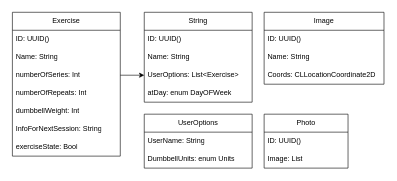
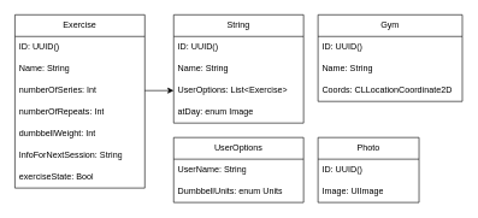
  <mxCell id="0" />
  <mxCell id="1" parent="0" />
  <mxCell id="2" value="Exercise" style="swimlane;fontStyle=0;childLayout=stackLayout;horizontal=1;startSize=30;horizontalStack=0;resizeParent=1;resizeParentMax=0;resizeLast=0;collapsible=1;marginBottom=0;whiteSpace=wrap;html=1;" vertex="1" parent="1"><mxGeometry x="20" y="20" width="180" height="240" as="geometry" /></mxCell>
  <mxCell id="3" value="ID: UUID()" style="text;strokeColor=none;fillColor=none;align=left;verticalAlign=middle;spacingLeft=4;spacingRight=4;overflow=hidden;points=[[0,0.5],[1,0.5]];portConstraint=eastwest;rotatable=0;whiteSpace=wrap;html=1;" vertex="1" parent="2"><mxGeometry y="30" width="180" height="30" as="geometry" /></mxCell>
  <mxCell id="4" value="Name: String" style="text;strokeColor=none;fillColor=none;align=left;verticalAlign=middle;spacingLeft=4;spacingRight=4;overflow=hidden;points=[[0,0.5],[1,0.5]];portConstraint=eastwest;rotatable=0;whiteSpace=wrap;html=1;" vertex="1" parent="2"><mxGeometry y="60" width="180" height="30" as="geometry" /></mxCell>
  <mxCell id="5" value="numberOfSeries: Int" style="text;strokeColor=none;fillColor=none;align=left;verticalAlign=middle;spacingLeft=4;spacingRight=4;overflow=hidden;points=[[0,0.5],[1,0.5]];portConstraint=eastwest;rotatable=0;whiteSpace=wrap;html=1;" vertex="1" parent="2"><mxGeometry y="90" width="180" height="30" as="geometry" /></mxCell>
  <mxCell id="6" value="numberOfRepeats: Int" style="text;strokeColor=none;fillColor=none;align=left;verticalAlign=middle;spacingLeft=4;spacingRight=4;overflow=hidden;points=[[0,0.5],[1,0.5]];portConstraint=eastwest;rotatable=0;whiteSpace=wrap;html=1;" vertex="1" parent="2"><mxGeometry y="120" width="180" height="30" as="geometry" /></mxCell>
  <mxCell id="7" value="dumbbellWeight: Int" style="text;strokeColor=none;fillColor=none;align=left;verticalAlign=middle;spacingLeft=4;spacingRight=4;overflow=hidden;points=[[0,0.5],[1,0.5]];portConstraint=eastwest;rotatable=0;whiteSpace=wrap;html=1;" vertex="1" parent="2"><mxGeometry y="150" width="180" height="30" as="geometry" /></mxCell>
  <mxCell id="8" value="InfoForNextSession: String" style="text;strokeColor=none;fillColor=none;align=left;verticalAlign=middle;spacingLeft=4;spacingRight=4;overflow=hidden;points=[[0,0.5],[1,0.5]];portConstraint=eastwest;rotatable=0;whiteSpace=wrap;html=1;" vertex="1" parent="2"><mxGeometry y="180" width="180" height="30" as="geometry" /></mxCell>
  <mxCell id="9" value="exerciseState: Bool" style="text;strokeColor=none;fillColor=none;align=left;verticalAlign=middle;spacingLeft=4;spacingRight=4;overflow=hidden;points=[[0,0.5],[1,0.5]];portConstraint=eastwest;rotatable=0;whiteSpace=wrap;html=1;" vertex="1" parent="2"><mxGeometry y="210" width="180" height="30" as="geometry" /></mxCell>
  <mxCell id="10" value="String" style="swimlane;fontStyle=0;childLayout=stackLayout;horizontal=1;startSize=30;horizontalStack=0;resizeParent=1;resizeParentMax=0;resizeLast=0;collapsible=1;marginBottom=0;whiteSpace=wrap;html=1;" vertex="1" parent="1"><mxGeometry x="240" y="20" width="180" height="150" as="geometry" /></mxCell>
  <mxCell id="11" value="ID: UUID()" style="text;strokeColor=none;fillColor=none;align=left;verticalAlign=middle;spacingLeft=4;spacingRight=4;overflow=hidden;points=[[0,0.5],[1,0.5]];portConstraint=eastwest;rotatable=0;whiteSpace=wrap;html=1;" vertex="1" parent="10"><mxGeometry y="30" width="180" height="30" as="geometry" /></mxCell>
  <mxCell id="12" value="Name: String" style="text;strokeColor=none;fillColor=none;align=left;verticalAlign=middle;spacingLeft=4;spacingRight=4;overflow=hidden;points=[[0,0.5],[1,0.5]];portConstraint=eastwest;rotatable=0;whiteSpace=wrap;html=1;" vertex="1" parent="10"><mxGeometry y="60" width="180" height="30" as="geometry" /></mxCell>
  <mxCell id="13" value="UserOptions: List&amp;lt;Exercise&amp;gt;" style="text;strokeColor=none;fillColor=none;align=left;verticalAlign=middle;spacingLeft=4;spacingRight=4;overflow=hidden;points=[[0,0.5],[1,0.5]];portConstraint=eastwest;rotatable=0;whiteSpace=wrap;html=1;" vertex="1" parent="10"><mxGeometry y="90" width="180" height="30" as="geometry" /></mxCell>
- <mxCell id="14" value="atDay: enum DayOFWeek" style="text;strokeColor=none;fillColor=none;align=left;verticalAlign=middle;spacingLeft=4;spacingRight=4;overflow=hidden;points=[[0,0.5],[1,0.5]];portConstraint=eastwest;rotatable=0;whiteSpace=wrap;html=1;" vertex="1" parent="10"><mxGeometry y="120" width="180" height="30" as="geometry" /></mxCell>
- <mxCell id="15" value="Image" style="swimlane;fontStyle=0;childLayout=stackLayout;horizontal=1;startSize=30;horizontalStack=0;resizeParent=1;resizeParentMax=0;resizeLast=0;collapsible=1;marginBottom=0;whiteSpace=wrap;html=1;" vertex="1" parent="1"><mxGeometry x="440" y="20" width="200" height="120" as="geometry" /></mxCell>
+ <mxCell id="14" value="atDay: enum Image" style="text;strokeColor=none;fillColor=none;align=left;verticalAlign=middle;spacingLeft=4;spacingRight=4;overflow=hidden;points=[[0,0.5],[1,0.5]];portConstraint=eastwest;rotatable=0;whiteSpace=wrap;html=1;" vertex="1" parent="10"><mxGeometry y="120" width="180" height="30" as="geometry" /></mxCell>
+ <mxCell id="15" value="Gym" style="swimlane;fontStyle=0;childLayout=stackLayout;horizontal=1;startSize=30;horizontalStack=0;resizeParent=1;resizeParentMax=0;resizeLast=0;collapsible=1;marginBottom=0;whiteSpace=wrap;html=1;" vertex="1" parent="1"><mxGeometry x="440" y="20" width="200" height="120" as="geometry" /></mxCell>
  <mxCell id="16" value="ID: UUID()" style="text;strokeColor=none;fillColor=none;align=left;verticalAlign=middle;spacingLeft=4;spacingRight=4;overflow=hidden;points=[[0,0.5],[1,0.5]];portConstraint=eastwest;rotatable=0;whiteSpace=wrap;html=1;" vertex="1" parent="15"><mxGeometry y="30" width="200" height="30" as="geometry" /></mxCell>
  <mxCell id="17" value="Name: String" style="text;strokeColor=none;fillColor=none;align=left;verticalAlign=middle;spacingLeft=4;spacingRight=4;overflow=hidden;points=[[0,0.5],[1,0.5]];portConstraint=eastwest;rotatable=0;whiteSpace=wrap;html=1;" vertex="1" parent="15"><mxGeometry y="60" width="200" height="30" as="geometry" /></mxCell>
  <mxCell id="18" value="Coords: CLLocationCoordinate2D" style="text;strokeColor=none;fillColor=none;align=left;verticalAlign=middle;spacingLeft=4;spacingRight=4;overflow=hidden;points=[[0,0.5],[1,0.5]];portConstraint=eastwest;rotatable=0;whiteSpace=wrap;html=1;" vertex="1" parent="15"><mxGeometry y="90" width="200" height="30" as="geometry" /></mxCell>
  <mxCell id="19" style="edgeStyle=orthogonalEdgeStyle;rounded=0;orthogonalLoop=1;jettySize=auto;html=1;exitX=1;exitY=0.5;exitDx=0;exitDy=0;entryX=0;entryY=0.5;entryDx=0;entryDy=0;" edge="1" parent="1" source="5" target="13"><mxGeometry relative="1" as="geometry" /></mxCell>
  <mxCell id="20" value="UserOptions" style="swimlane;fontStyle=0;childLayout=stackLayout;horizontal=1;startSize=30;horizontalStack=0;resizeParent=1;resizeParentMax=0;resizeLast=0;collapsible=1;marginBottom=0;whiteSpace=wrap;html=1;" vertex="1" parent="1"><mxGeometry x="240" y="190" width="180" height="90" as="geometry" /></mxCell>
  <mxCell id="21" value="UserName: String" style="text;strokeColor=none;fillColor=none;align=left;verticalAlign=middle;spacingLeft=4;spacingRight=4;overflow=hidden;points=[[0,0.5],[1,0.5]];portConstraint=eastwest;rotatable=0;whiteSpace=wrap;html=1;" vertex="1" parent="20"><mxGeometry y="30" width="180" height="30" as="geometry" /></mxCell>
  <mxCell id="22" value="DumbbellUnits: enum Units" style="text;strokeColor=none;fillColor=none;align=left;verticalAlign=middle;spacingLeft=4;spacingRight=4;overflow=hidden;points=[[0,0.5],[1,0.5]];portConstraint=eastwest;rotatable=0;whiteSpace=wrap;html=1;" vertex="1" parent="20"><mxGeometry y="60" width="180" height="30" as="geometry" /></mxCell>
  <mxCell id="23" value="Photo" style="swimlane;fontStyle=0;childLayout=stackLayout;horizontal=1;startSize=30;horizontalStack=0;resizeParent=1;resizeParentMax=0;resizeLast=0;collapsible=1;marginBottom=0;whiteSpace=wrap;html=1;" vertex="1" parent="1"><mxGeometry x="440" y="190" width="140" height="90" as="geometry" /></mxCell>
  <mxCell id="24" value="ID: UUID()" style="text;strokeColor=none;fillColor=none;align=left;verticalAlign=middle;spacingLeft=4;spacingRight=4;overflow=hidden;points=[[0,0.5],[1,0.5]];portConstraint=eastwest;rotatable=0;whiteSpace=wrap;html=1;" vertex="1" parent="23"><mxGeometry y="30" width="140" height="30" as="geometry" /></mxCell>
- <mxCell id="25" value="Image: List" style="text;strokeColor=none;fillColor=none;align=left;verticalAlign=middle;spacingLeft=4;spacingRight=4;overflow=hidden;points=[[0,0.5],[1,0.5]];portConstraint=eastwest;rotatable=0;whiteSpace=wrap;html=1;" vertex="1" parent="23"><mxGeometry y="60" width="140" height="30" as="geometry" /></mxCell>
+ <mxCell id="25" value="Image: UIImage" style="text;strokeColor=none;fillColor=none;align=left;verticalAlign=middle;spacingLeft=4;spacingRight=4;overflow=hidden;points=[[0,0.5],[1,0.5]];portConstraint=eastwest;rotatable=0;whiteSpace=wrap;html=1;" vertex="1" parent="23"><mxGeometry y="60" width="140" height="30" as="geometry" /></mxCell>
